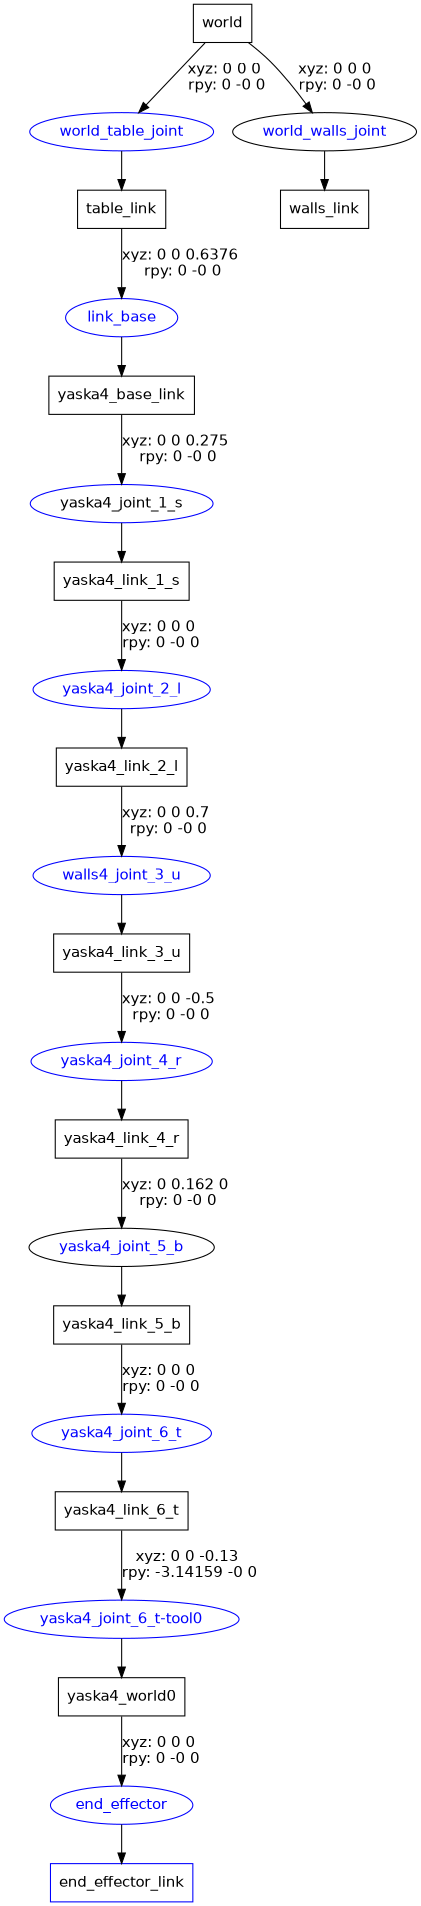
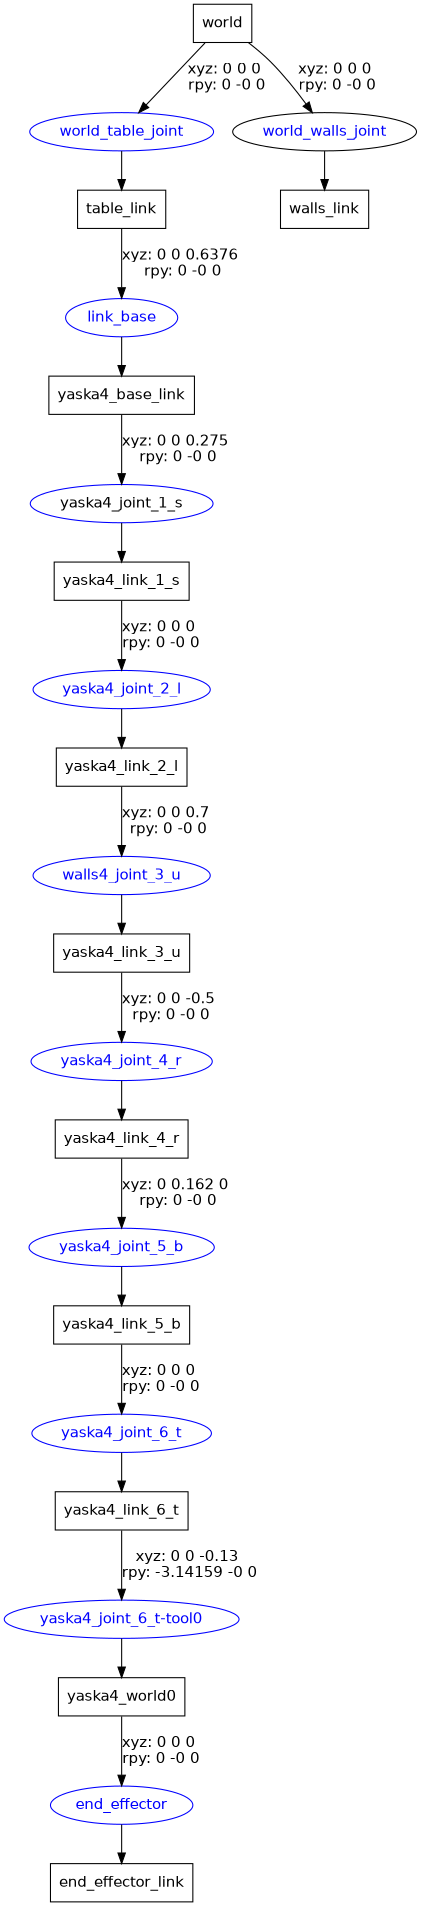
  digraph {
    fontname="DejaVu Sans"
    node [fontname="DejaVu Sans" shape=box]
    edge [fontname="DejaVu Sans"]
    n1 [label=world]
    world_table_joint [color=blue fontcolor=blue shape=ellipse]
    world_walls_joint [color=black fontcolor=blue shape=ellipse]
    n4 [label=table_link]
    n5 [label=walls_link]
    link_base [color=blue fontcolor=blue shape=ellipse]
    n7 [label=yaska4_base_link]
    yaska4_joint_1_s [color=blue fontcolor=black shape=ellipse]
    n9 [label=yaska4_link_1_s]
    yaska4_joint_2_l [color=blue fontcolor=blue shape=ellipse]
    n11 [label=yaska4_link_2_l]
    n12 [color=blue fontcolor=blue label=walls4_joint_3_u shape=ellipse]
    n13 [label=yaska4_link_3_u]
    yaska4_joint_4_r [color=blue fontcolor=blue shape=ellipse]
    n15 [label=yaska4_link_4_r]
-   yaska4_joint_5_b [color=black fontcolor=blue shape=ellipse]
+   yaska4_joint_5_b [color=blue fontcolor=blue shape=ellipse]
    n17 [label=yaska4_link_5_b]
    yaska4_joint_6_t [color=blue fontcolor=blue shape=ellipse]
    n19 [label=yaska4_link_6_t]
    "yaska4_joint_6_t-tool0" [color=blue fontcolor=blue shape=ellipse]
    n21 [label=yaska4_world0]
    end_effector [color=blue fontcolor=blue shape=ellipse]
-   n23 [label=end_effector_link color=blue]
+   n23 [label=end_effector_link]
    n1 -> world_table_joint [label="xyz: 0 0 0 \nrpy: 0 -0 0"]
    n1 -> world_walls_joint [label="xyz: 0 0 0 \nrpy: 0 -0 0"]
    world_table_joint -> n4
    world_walls_joint -> n5
    n4 -> link_base [label="xyz: 0 0 0.6376 \nrpy: 0 -0 0"]
    link_base -> n7
    n7 -> yaska4_joint_1_s [label="xyz: 0 0 0.275 \nrpy: 0 -0 0"]
    yaska4_joint_1_s -> n9
    n9 -> yaska4_joint_2_l [label="xyz: 0 0 0 \nrpy: 0 -0 0"]
    yaska4_joint_2_l -> n11
    n11 -> n12 [label="xyz: 0 0 0.7 \nrpy: 0 -0 0"]
    n12 -> n13
    n13 -> yaska4_joint_4_r [label="xyz: 0 0 -0.5 \nrpy: 0 -0 0"]
    yaska4_joint_4_r -> n15
    n15 -> yaska4_joint_5_b [label="xyz: 0 0.162 0 \nrpy: 0 -0 0"]
    yaska4_joint_5_b -> n17
    n17 -> yaska4_joint_6_t [label="xyz: 0 0 0 \nrpy: 0 -0 0"]
    yaska4_joint_6_t -> n19
    n19 -> "yaska4_joint_6_t-tool0" [label="xyz: 0 0 -0.13 \nrpy: -3.14159 -0 0"]
    "yaska4_joint_6_t-tool0" -> n21
    n21 -> end_effector [label="xyz: 0 0 0 \nrpy: 0 -0 0"]
    end_effector -> n23
  }
